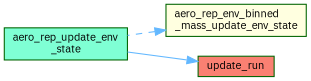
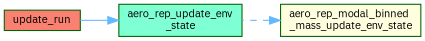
  digraph {
    fontname="IBM Plex Sans"
    rankdir=RL
    node [color=darkgreen fontname="IBM Plex Sans" fontsize=10 shape=box style=filled]
    edge [color=steelblue1 dir=back fontname="IBM Plex Sans" fontsize=10 labelfontname=Helvetica labelfontsize=10]
-   n1 [fillcolor=lightyellow fontcolor=black height=0.2 label="aero_rep_env_binned\l_mass_update_env_state" width=0.4]
+   n1 [fillcolor=lightyellow fontcolor=black height=0.2 label="aero_rep_modal_binned\l_mass_update_env_state" width=0.4]
    n2 [fillcolor=aquamarine height=0.2 label="aero_rep_update_env\l_state" width=0.4]
    n3 [fillcolor=salmon height=0.2 label=update_run width=0.4]
    n1 -> n2 [style=dashed]
-   n3 -> n2 [style=solid]
+   n2 -> n3 [style=solid]
  }
